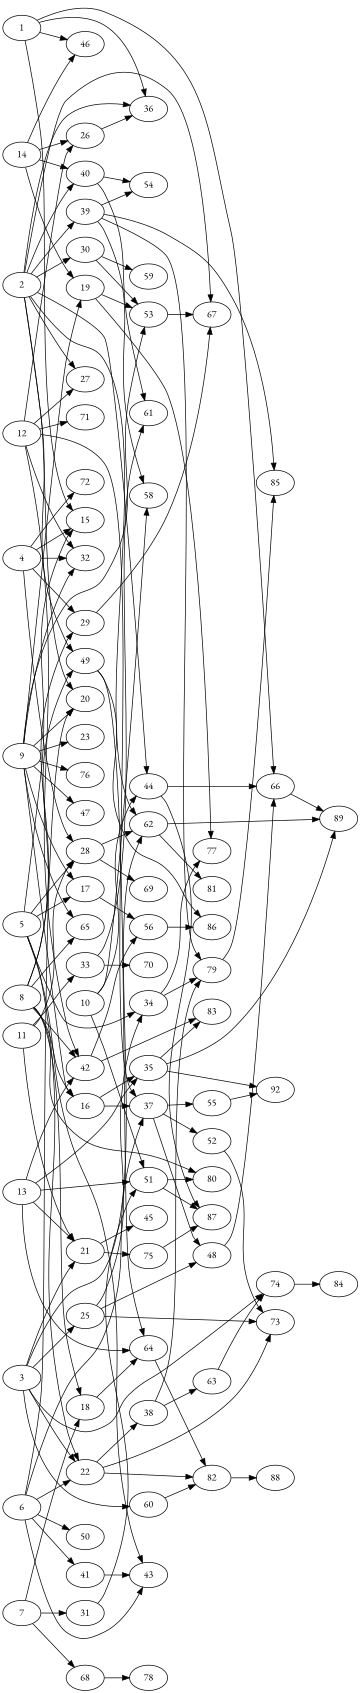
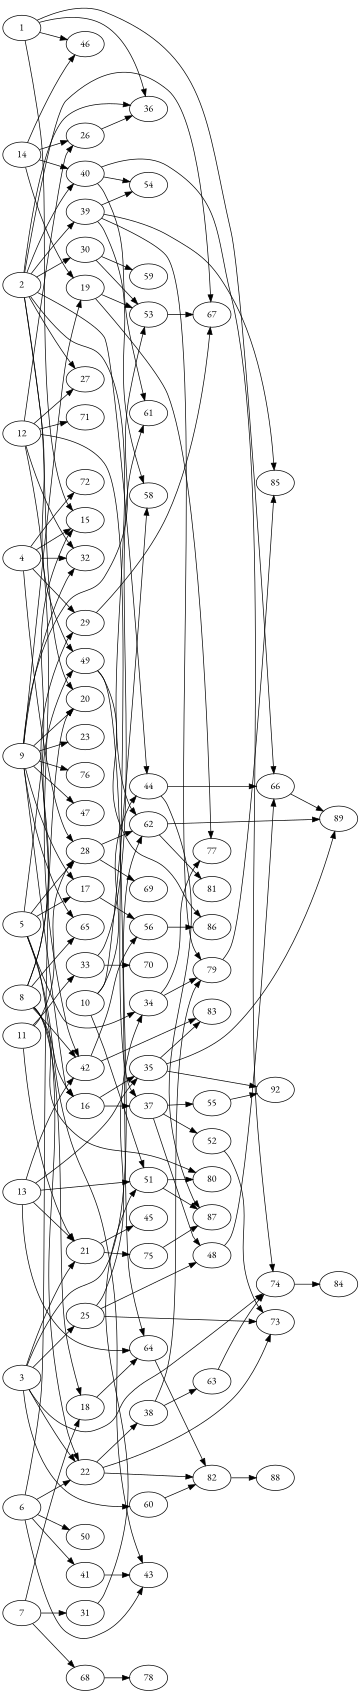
  digraph {
    fontname="EB Garamond"
    rankdir=LR
    node [alpha=0.06 fontname="EB Garamond"]
    edge [fontname="EB Garamond"]
    1 [alpha=0.19]
    15 [alpha=0.03]
    36 [alpha=0.07]
    46 [alpha=0.12]
    66 [alpha=0.10]
    89 [alpha=0.14]
    2 [alpha=0.03]
    20
    27 [alpha=0.10]
    30
    39 [alpha=0.12]
    40 [alpha=0.01]
    44
    49
    62 [alpha=0.13]
    67 [alpha=0.08]
    53 [alpha=0.15]
    59 [alpha=0.12]
    58
    79 [alpha=0.00]
    54 [alpha=0.11]
    85 [alpha=0.03]
    74 [alpha=0.11]
    61 [alpha=0.13]
    87 [alpha=0.09]
    64
    86 [alpha=0.20]
    81 [alpha=0.14]
    84 [alpha=0.17]
    82 [alpha=0.09]
    3 [alpha=0.17]
    21 [alpha=0.01]
    22 [alpha=0.14]
    25 [alpha=0.08]
    60 [alpha=0.19]
    45 [alpha=0.16]
    75 [alpha=0.03]
    38 [alpha=0.11]
    73 [alpha=0.10]
    34
    48 [alpha=0.14]
    63 [alpha=0.08]
    88 [alpha=0.15]
    77 [alpha=0.09]
    4 [alpha=0.04]
    28 [alpha=0.04]
    29 [alpha=0.02]
    32 [alpha=0.10]
    72 [alpha=0.17]
    69 [alpha=0.14]
    5 [alpha=0.17]
    17 [alpha=0.02]
    43 [alpha=0.15]
    56 [alpha=0.04]
    6 [alpha=0.10]
    37 [alpha=0.16]
    41 [alpha=0.17]
    50 [alpha=0.12]
    52 [alpha=0.07]
    55 [alpha=0.16]
    n61 [alpha=0.09 label=92]
    18 [alpha=0.11]
    7
    31 [alpha=0.15]
    68 [alpha=0.20]
    51 [alpha=0.20]
    78 [alpha=0.05]
    80 [alpha=0.12]
    8 [alpha=0.05]
    16 [alpha=0.13]
    42 [alpha=0.15]
    65 [alpha=0.16]
    35 [alpha=0.07]
    83
    9 [alpha=0.01]
    19 [alpha=0.12]
    23 [alpha=0.05]
    47 [alpha=0.20]
    76 [alpha=0.05]
    10 [alpha=0.15]
    11 [alpha=0.09]
    33 [alpha=0.07]
    70 [alpha=0.13]
    12 [alpha=0.03]
    26 [alpha=0.09]
    71 [alpha=0.19]
    13 [alpha=0.07]
    14 [alpha=0.04]
    1 -> 15
    1 -> 36
    1 -> 46
    1 -> 66
    66 -> 89
    2 -> 36
    2 -> 20
    2 -> 27
    2 -> 30
    2 -> 39
    2 -> 40
    2 -> 44
    2 -> 49
    2 -> 62
    2 -> 67
    30 -> 53
    30 -> 59
    39 -> 58
    39 -> 79
    39 -> 54
    39 -> 85
    40 -> 54
+   40 -> 74
    40 -> 61
    44 -> 66
    44 -> 87
    49 -> 64
    49 -> 86
    62 -> 89
    62 -> 81
    53 -> 67
    79 -> 85
    74 -> 84
    64 -> 82
    82 -> 88
    3 -> 62
    3 -> 74
    3 -> 21
    3 -> 22
    3 -> 25
    3 -> 60
    21 -> 45
    21 -> 75
    22 -> 82
    22 -> 38
    22 -> 73
    25 -> 73
    25 -> 34
    25 -> 48
    60 -> 82
    75 -> 87
    38 -> 79
    38 -> 63
    34 -> 79
    34 -> 77
    48 -> 66
    63 -> 74
    4 -> 15
    4 -> 28
    4 -> 29
    4 -> 32
    4 -> 72
    28 -> 62
    28 -> 69
    29 -> 67
    5 -> 15
    5 -> 22
    5 -> 34
    5 -> 28
    5 -> 17
    5 -> 43
    17 -> 56
    56 -> 86
    6 -> 20
    6 -> 22
    6 -> 43
-   6 -> 37
    6 -> 41
    6 -> 50
    37 -> 48
    37 -> 52
    37 -> 55
    41 -> 43
    52 -> 73
    55 -> n61
    18 -> 64
    7 -> 18
    7 -> 31
    7 -> 68
    31 -> 51
    68 -> 78
    51 -> 87
    51 -> 80
    8 -> 49
    8 -> 29
    8 -> 18
    8 -> 80
    8 -> 16
    8 -> 42
    8 -> 65
    16 -> 37
    16 -> 35
    42 -> 56
    42 -> 83
    35 -> 89
    35 -> n61
    35 -> 83
    9 -> 20
    9 -> 53
    9 -> 32
    9 -> 17
    9 -> 16
    9 -> 65
    9 -> 19
    9 -> 23
    9 -> 47
    9 -> 76
    19 -> 53
    19 -> 77
    10 -> 44
    10 -> 58
    10 -> 51
    11 -> 21
    11 -> 28
    11 -> 33
    33 -> 61
    33 -> 70
    12 -> 27
    12 -> 32
    12 -> 37
    12 -> 42
    12 -> 26
    12 -> 71
    26 -> 36
    13 -> 64
    13 -> 21
    13 -> 51
    13 -> 42
    13 -> 35
    14 -> 46
    14 -> 40
    14 -> 19
    14 -> 26
  }
